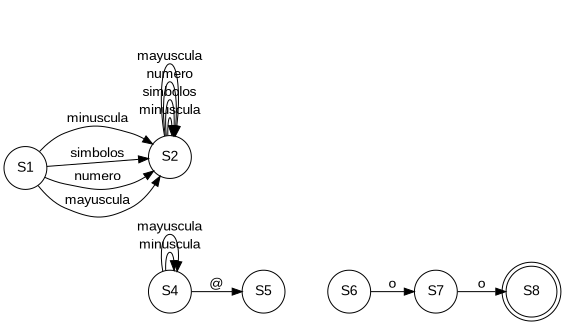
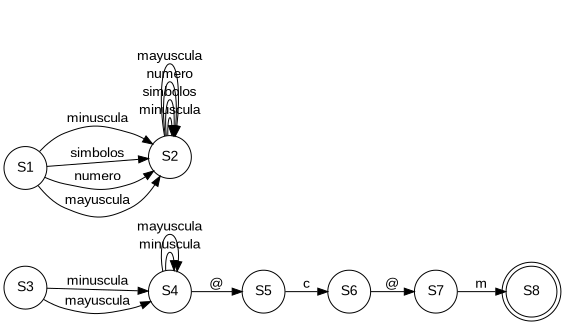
  digraph {
    fontname="Liberation Sans"
    rankdir=LR
    node [fontname="Liberation Sans" shape=circle]
    edge [fontname="Liberation Sans"]
    S8 [shape=doublecircle]
    S1
    S2
+   S3
    S4
    S5
    S6
    S7
    S1 -> S2 [label=minuscula]
    S1 -> S2 [label=simbolos]
    S1 -> S2 [label=numero]
    S1 -> S2 [label=mayuscula]
    S2 -> S2 [label=minuscula]
    S2 -> S2 [label=simbolos]
    S2 -> S2 [label=numero]
    S2 -> S2 [label=mayuscula]
+   S3 -> S4 [label=minuscula]
+   S3 -> S4 [label=mayuscula]
    S4 -> S4 [label=minuscula]
    S4 -> S4 [label=mayuscula]
    S4 -> S5 [label="@"]
-   S6 -> S7 [label=o]
-   S7 -> S8 [label=o]
+   S5 -> S6 [label=c]
+   S6 -> S7 [label="@"]
+   S7 -> S8 [label=m]
  }
